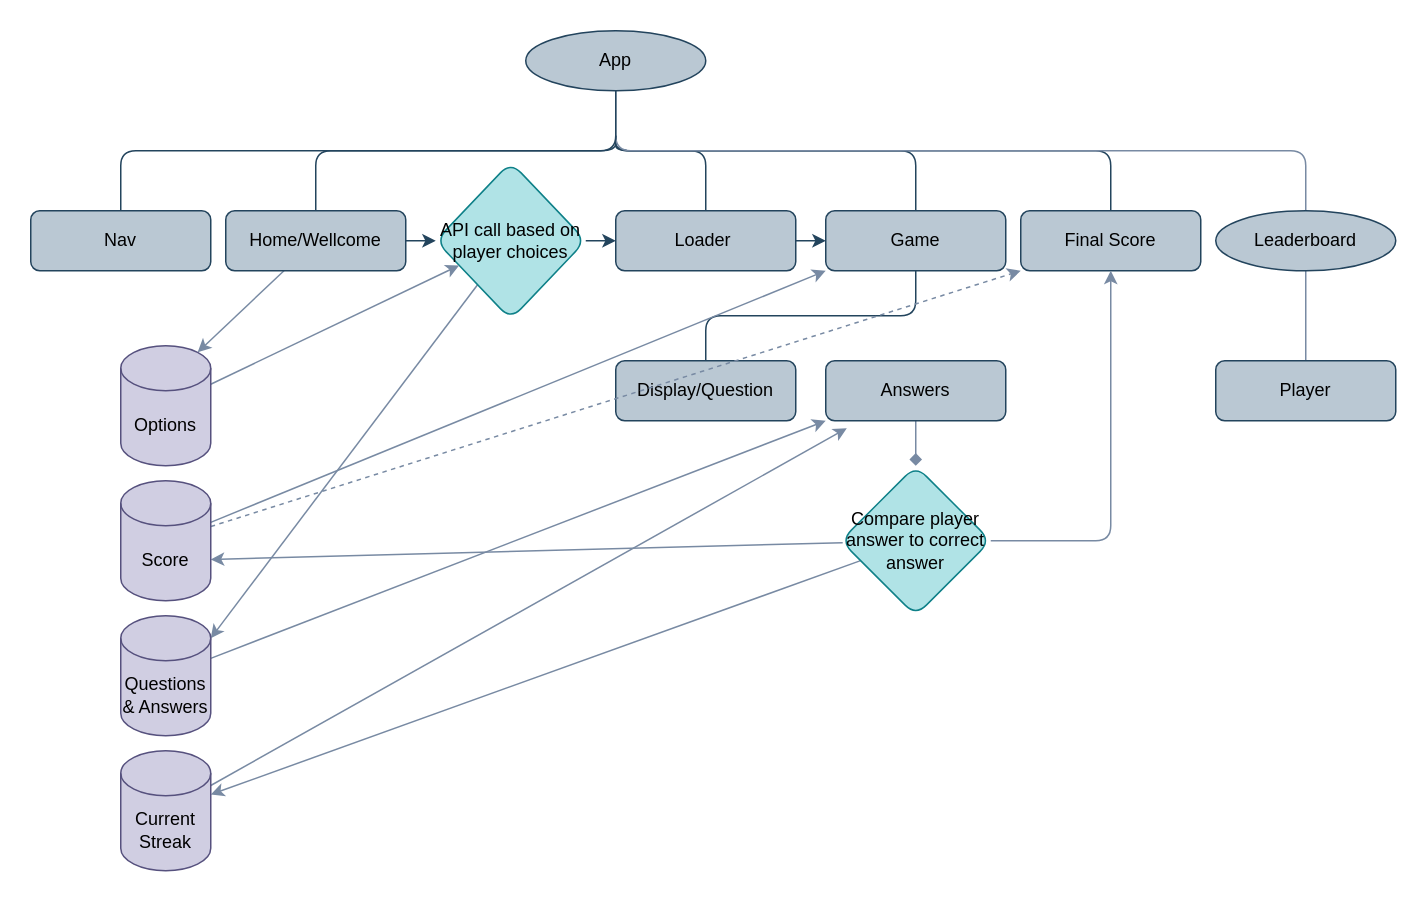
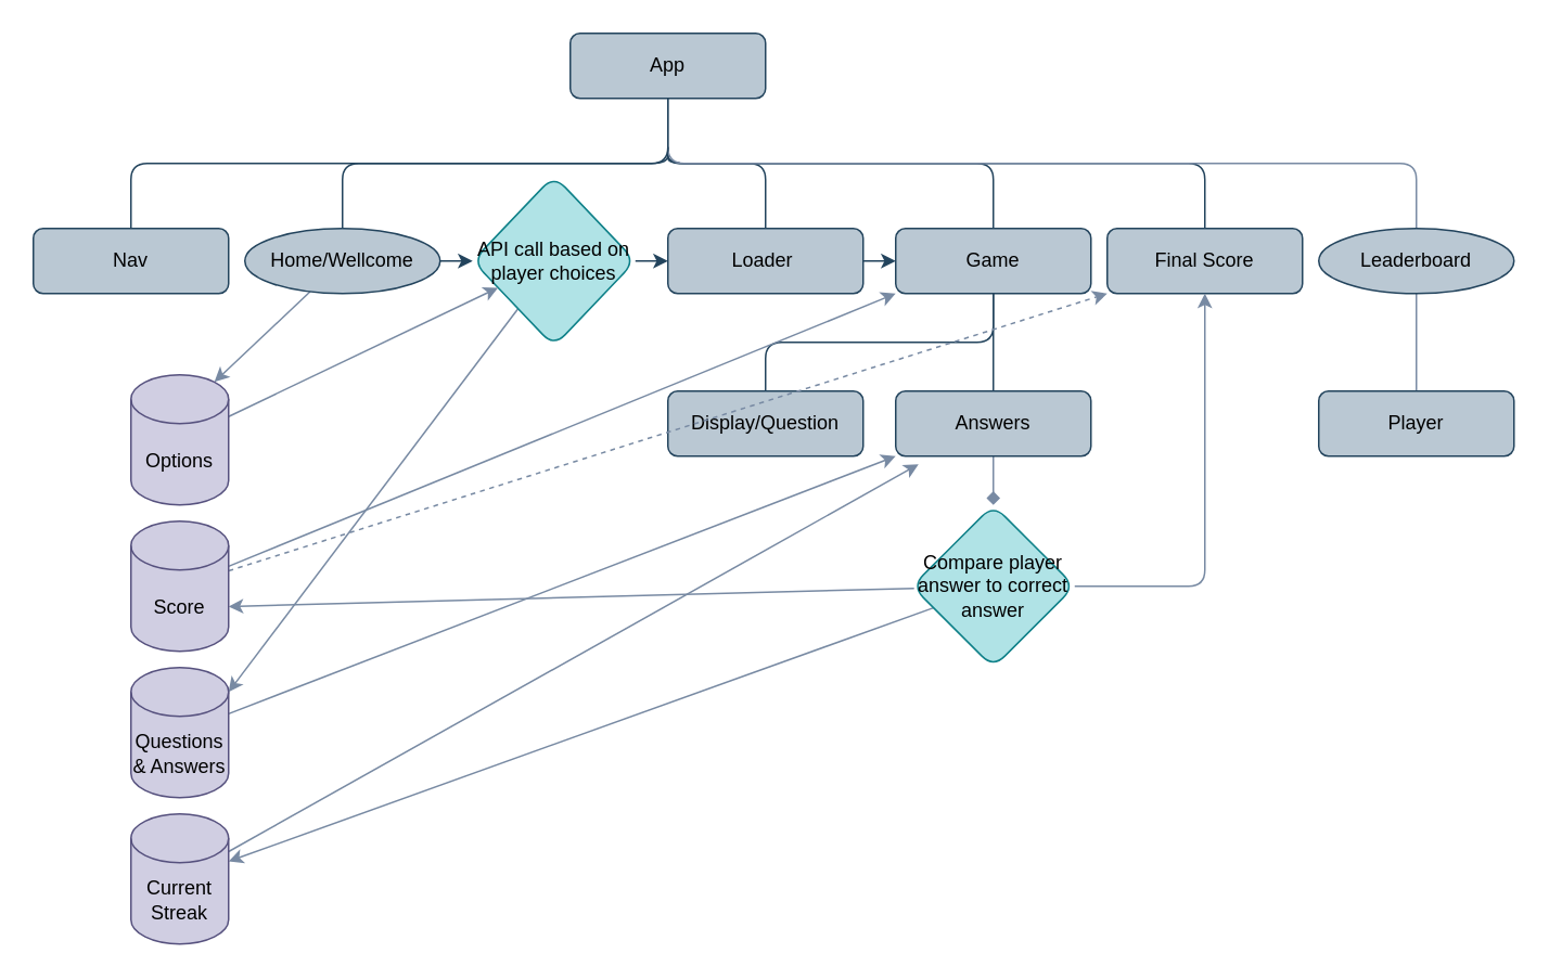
  <mxCell id="0" />
  <mxCell id="1" parent="0" />
  <mxCell id="2" value="" style="edgeStyle=orthogonalEdgeStyle;sketch=0;orthogonalLoop=1;jettySize=auto;html=1;labelBackgroundColor=none;fontColor=#46495D;strokeColor=#23445d;fillColor=#bac8d3;" edge="1" parent="1" source="4" target="16"><mxGeometry relative="1" as="geometry" /></mxCell>
  <mxCell id="3" style="edgeStyle=none;rounded=0;sketch=0;orthogonalLoop=1;jettySize=auto;html=1;entryX=0.855;entryY=0;entryDx=0;entryDy=4.35;entryPerimeter=0;labelBackgroundColor=none;fontColor=default;endArrow=classic;endFill=1;strokeColor=#788AA3;fillColor=#B2C9AB;" edge="1" parent="1" source="4" target="38"><mxGeometry relative="1" as="geometry" /></mxCell>
- <mxCell id="4" value="Home/Wellcome&lt;br&gt;" style="whiteSpace=wrap;html=1;fontSize=12;glass=0;strokeWidth=1;shadow=0;fillColor=#bac8d3;strokeColor=#23445d;rounded=1;labelBackgroundColor=none;fontColor=default;" parent="1" vertex="1"><mxGeometry x="150" y="140" width="120" height="40" as="geometry" /></mxCell>
+ <mxCell id="4" value="Home/Wellcome&lt;br&gt;" style="ellipse;whiteSpace=wrap;html=1;fontSize=12;glass=0;strokeWidth=1;shadow=0;fillColor=#bac8d3;strokeColor=#23445d;labelBackgroundColor=none;fontColor=default;" parent="1" vertex="1"><mxGeometry x="150" y="140" width="120" height="40" as="geometry" /></mxCell>
  <mxCell id="5" value="" style="edgeStyle=orthogonalEdgeStyle;sketch=0;orthogonalLoop=1;jettySize=auto;html=1;labelBackgroundColor=default;fontColor=#46495D;strokeColor=#23445d;fillColor=#bac8d3;endArrow=none;endFill=0;" edge="1" parent="1" target="4"><mxGeometry relative="1" as="geometry"><mxPoint x="410" y="90" as="sourcePoint" /><Array as="points"><mxPoint x="410" y="100" /><mxPoint x="210" y="100" /></Array></mxGeometry></mxCell>
  <mxCell id="6" value="" style="edgeStyle=orthogonalEdgeStyle;sketch=0;orthogonalLoop=1;jettySize=auto;html=1;labelBackgroundColor=default;fontColor=#46495D;strokeColor=#23445d;fillColor=#bac8d3;endArrow=none;endFill=0;" edge="1" parent="1" target="18"><mxGeometry relative="1" as="geometry"><mxPoint x="410" y="90" as="sourcePoint" /><Array as="points"><mxPoint x="410" y="100" /><mxPoint x="470" y="100" /></Array></mxGeometry></mxCell>
  <mxCell id="7" value="" style="edgeStyle=orthogonalEdgeStyle;sketch=0;orthogonalLoop=1;jettySize=auto;html=1;labelBackgroundColor=default;fontColor=#46495D;strokeColor=#23445d;fillColor=#bac8d3;entryX=0.5;entryY=0;entryDx=0;entryDy=0;endArrow=none;endFill=0;" edge="1" parent="1" target="23"><mxGeometry relative="1" as="geometry"><mxPoint x="410" y="93" as="sourcePoint" /><Array as="points"><mxPoint x="410" y="100" /><mxPoint x="610" y="100" /></Array></mxGeometry></mxCell>
  <mxCell id="8" style="edgeStyle=orthogonalEdgeStyle;sketch=0;orthogonalLoop=1;jettySize=auto;html=1;labelBackgroundColor=default;fontColor=#46495D;endArrow=none;endFill=0;strokeColor=#23445d;fillColor=#bac8d3;" edge="1" parent="1" target="25"><mxGeometry relative="1" as="geometry"><mxPoint x="410" y="90" as="sourcePoint" /><Array as="points"><mxPoint x="410" y="100" /><mxPoint x="740" y="100" /></Array></mxGeometry></mxCell>
  <mxCell id="9" style="edgeStyle=orthogonalEdgeStyle;sketch=0;orthogonalLoop=1;jettySize=auto;html=1;entryX=0.5;entryY=0;entryDx=0;entryDy=0;labelBackgroundColor=none;fontColor=default;endArrow=none;endFill=0;strokeColor=none;fillColor=#B2C9AB;rounded=1;" edge="1" parent="1" source="11" target="40"><mxGeometry relative="1" as="geometry"><Array as="points"><mxPoint x="410" y="100" /><mxPoint x="770" y="100" /></Array></mxGeometry></mxCell>
  <mxCell id="10" style="edgeStyle=orthogonalEdgeStyle;rounded=1;sketch=0;orthogonalLoop=1;jettySize=auto;html=1;entryX=0.5;entryY=0;entryDx=0;entryDy=0;labelBackgroundColor=none;fontColor=default;endArrow=none;endFill=0;strokeColor=#788AA3;fillColor=#B2C9AB;" edge="1" parent="1" source="11" target="40"><mxGeometry relative="1" as="geometry"><Array as="points"><mxPoint x="410" y="100" /><mxPoint x="870" y="100" /></Array></mxGeometry></mxCell>
- <mxCell id="11" value="App" style="ellipse;whiteSpace=wrap;html=1;fillColor=#bac8d3;strokeColor=#23445d;fontColor=default;" vertex="1" parent="1"><mxGeometry x="350" y="20" width="120" height="40" as="geometry" /></mxCell>
+ <mxCell id="11" value="App" style="whiteSpace=wrap;html=1;fillColor=#bac8d3;strokeColor=#23445d;rounded=1;fontColor=default;" vertex="1" parent="1"><mxGeometry x="350" y="20" width="120" height="40" as="geometry" /></mxCell>
  <mxCell id="12" value="Nav" style="whiteSpace=wrap;html=1;fillColor=#bac8d3;strokeColor=#23445d;rounded=1;fontColor=default;labelBackgroundColor=none;" vertex="1" parent="1"><mxGeometry x="20" y="140" width="120" height="40" as="geometry" /></mxCell>
  <mxCell id="13" value="" style="edgeStyle=orthogonalEdgeStyle;sketch=0;orthogonalLoop=1;jettySize=auto;html=1;labelBackgroundColor=default;fontColor=#46495D;strokeColor=#23445d;fillColor=#bac8d3;entryX=0.5;entryY=0;entryDx=0;entryDy=0;exitX=0.5;exitY=1;exitDx=0;exitDy=0;endArrow=none;endFill=0;" edge="1" parent="1" source="11" target="12"><mxGeometry relative="1" as="geometry"><mxPoint x="410" y="90" as="sourcePoint" /><mxPoint x="480" y="140" as="targetPoint" /><Array as="points"><mxPoint x="410" y="100" /><mxPoint x="80" y="100" /></Array></mxGeometry></mxCell>
  <mxCell id="14" value="" style="edgeStyle=orthogonalEdgeStyle;sketch=0;orthogonalLoop=1;jettySize=auto;html=1;labelBackgroundColor=none;fontColor=#46495D;strokeColor=#23445d;fillColor=#bac8d3;" edge="1" parent="1" source="16" target="18"><mxGeometry relative="1" as="geometry" /></mxCell>
  <mxCell id="15" style="edgeStyle=none;rounded=0;sketch=0;orthogonalLoop=1;jettySize=auto;html=1;entryX=1;entryY=0;entryDx=0;entryDy=15;entryPerimeter=0;labelBackgroundColor=none;fontColor=default;endArrow=classic;endFill=1;strokeColor=#788AA3;fillColor=#B2C9AB;" edge="1" parent="1" source="16" target="34"><mxGeometry relative="1" as="geometry" /></mxCell>
  <mxCell id="16" value="API call based on player choices" style="rhombus;whiteSpace=wrap;html=1;sketch=0;strokeColor=#0e8088;fillColor=#b0e3e6;rounded=1;fontColor=default;labelBackgroundColor=none;" vertex="1" parent="1"><mxGeometry x="290" y="107.5" width="100" height="105" as="geometry" /></mxCell>
  <mxCell id="17" value="" style="edgeStyle=orthogonalEdgeStyle;sketch=0;orthogonalLoop=1;jettySize=auto;html=1;labelBackgroundColor=none;fontColor=#46495D;strokeColor=#23445d;fillColor=#bac8d3;" edge="1" parent="1" source="18" target="23"><mxGeometry relative="1" as="geometry" /></mxCell>
  <mxCell id="18" value="Loader&amp;nbsp;" style="whiteSpace=wrap;html=1;sketch=0;strokeColor=#23445d;fillColor=#bac8d3;rounded=1;fontColor=default;labelBackgroundColor=none;" vertex="1" parent="1"><mxGeometry x="410" y="140" width="120" height="40" as="geometry" /></mxCell>
  <mxCell id="19" value="" style="edgeStyle=orthogonalEdgeStyle;rounded=1;sketch=0;orthogonalLoop=1;jettySize=auto;html=1;labelBackgroundColor=none;fontColor=#46495D;endArrow=diamond;endFill=1;strokeColor=#788AA3;fillColor=#B2C9AB;" edge="1" parent="1" source="20" target="29"><mxGeometry relative="1" as="geometry" /></mxCell>
  <mxCell id="20" value="Answers" style="whiteSpace=wrap;html=1;sketch=0;strokeColor=#23445d;fillColor=#bac8d3;rounded=1;fontColor=default;labelBackgroundColor=none;" vertex="1" parent="1"><mxGeometry x="550" y="240" width="120" height="40" as="geometry" /></mxCell>
+ <mxCell id="21" value="" style="edgeStyle=orthogonalEdgeStyle;sketch=0;orthogonalLoop=1;jettySize=auto;html=1;labelBackgroundColor=none;fontColor=#46495D;endArrow=none;endFill=0;strokeColor=#23445d;fillColor=#bac8d3;" edge="1" parent="1" source="23" target="20"><mxGeometry relative="1" as="geometry" /></mxCell>
  <mxCell id="22" style="edgeStyle=orthogonalEdgeStyle;sketch=0;orthogonalLoop=1;jettySize=auto;html=1;entryX=0.5;entryY=0;entryDx=0;entryDy=0;labelBackgroundColor=none;fontColor=#46495D;endArrow=none;endFill=0;strokeColor=#23445d;fillColor=#bac8d3;" edge="1" parent="1" source="23" target="24"><mxGeometry relative="1" as="geometry"><Array as="points"><mxPoint x="610" y="210" /><mxPoint x="470" y="210" /></Array></mxGeometry></mxCell>
  <mxCell id="23" value="Game" style="whiteSpace=wrap;html=1;sketch=0;strokeColor=#23445d;fillColor=#bac8d3;rounded=1;fontColor=default;labelBackgroundColor=none;" vertex="1" parent="1"><mxGeometry x="550" y="140" width="120" height="40" as="geometry" /></mxCell>
  <mxCell id="24" value="Display/Question" style="whiteSpace=wrap;html=1;sketch=0;strokeColor=#23445d;fillColor=#bac8d3;rounded=1;fontColor=default;labelBackgroundColor=none;" vertex="1" parent="1"><mxGeometry x="410" y="240" width="120" height="40" as="geometry" /></mxCell>
  <mxCell id="25" value="Final Score" style="whiteSpace=wrap;html=1;sketch=0;strokeColor=#23445d;fillColor=#bac8d3;rounded=1;fontColor=default;labelBackgroundColor=none;" vertex="1" parent="1"><mxGeometry x="680" y="140" width="120" height="40" as="geometry" /></mxCell>
  <mxCell id="26" style="edgeStyle=orthogonalEdgeStyle;rounded=1;sketch=0;orthogonalLoop=1;jettySize=auto;html=1;entryX=0.5;entryY=1;entryDx=0;entryDy=0;labelBackgroundColor=default;fontColor=#46495D;endArrow=classic;endFill=1;strokeColor=#788AA3;fillColor=#B2C9AB;" edge="1" parent="1" source="29" target="25"><mxGeometry relative="1" as="geometry" /></mxCell>
  <mxCell id="27" style="edgeStyle=none;rounded=0;sketch=0;orthogonalLoop=1;jettySize=auto;html=1;entryX=1;entryY=0;entryDx=0;entryDy=52.5;entryPerimeter=0;labelBackgroundColor=none;fontColor=default;endArrow=classic;endFill=1;strokeColor=#788AA3;fillColor=#B2C9AB;" edge="1" parent="1" source="29" target="32"><mxGeometry relative="1" as="geometry" /></mxCell>
  <mxCell id="28" style="edgeStyle=none;rounded=0;sketch=0;orthogonalLoop=1;jettySize=auto;html=1;labelBackgroundColor=none;fontColor=default;endArrow=classic;endFill=1;strokeColor=#788AA3;fillColor=#B2C9AB;" edge="1" parent="1" source="29" target="36"><mxGeometry relative="1" as="geometry" /></mxCell>
  <mxCell id="29" value="Compare player answer to correct answer" style="rhombus;whiteSpace=wrap;html=1;rounded=1;sketch=0;strokeColor=#0e8088;fillColor=#b0e3e6;fontColor=default;labelBackgroundColor=none;" vertex="1" parent="1"><mxGeometry x="560" y="310" width="100" height="100" as="geometry" /></mxCell>
  <mxCell id="30" style="rounded=0;sketch=0;orthogonalLoop=1;jettySize=auto;html=1;entryX=0;entryY=1;entryDx=0;entryDy=0;labelBackgroundColor=default;fontColor=#46495D;endArrow=classic;endFill=1;strokeColor=#788AA3;fillColor=#B2C9AB;" edge="1" parent="1" source="32" target="23"><mxGeometry relative="1" as="geometry" /></mxCell>
  <mxCell id="31" style="edgeStyle=none;rounded=0;sketch=0;orthogonalLoop=1;jettySize=auto;html=1;entryX=0;entryY=1;entryDx=0;entryDy=0;labelBackgroundColor=default;fontColor=default;endArrow=classic;endFill=1;strokeColor=#788AA3;fillColor=#B2C9AB;dashed=1;" edge="1" parent="1" source="32" target="25"><mxGeometry relative="1" as="geometry" /></mxCell>
  <mxCell id="32" value="Score" style="shape=cylinder3;whiteSpace=wrap;html=1;boundedLbl=1;backgroundOutline=1;size=15;rounded=1;sketch=0;strokeColor=#56517e;fillColor=#d0cee2;fontColor=default;" vertex="1" parent="1"><mxGeometry x="80" y="320" width="60" height="80" as="geometry" /></mxCell>
  <mxCell id="33" style="edgeStyle=none;rounded=0;sketch=0;orthogonalLoop=1;jettySize=auto;html=1;entryX=0;entryY=1;entryDx=0;entryDy=0;labelBackgroundColor=default;fontColor=default;endArrow=classic;endFill=1;strokeColor=#788AA3;fillColor=#B2C9AB;" edge="1" parent="1" source="34" target="20"><mxGeometry relative="1" as="geometry" /></mxCell>
  <mxCell id="34" value="Questions &amp;amp; Answers" style="shape=cylinder3;whiteSpace=wrap;html=1;boundedLbl=1;backgroundOutline=1;size=15;rounded=1;sketch=0;strokeColor=#56517e;fillColor=#d0cee2;fontColor=default;" vertex="1" parent="1"><mxGeometry x="80" y="410" width="60" height="80" as="geometry" /></mxCell>
  <mxCell id="35" style="edgeStyle=none;rounded=0;sketch=0;orthogonalLoop=1;jettySize=auto;html=1;entryX=0.117;entryY=1.125;entryDx=0;entryDy=0;entryPerimeter=0;labelBackgroundColor=default;fontColor=default;endArrow=classic;endFill=1;strokeColor=#788AA3;fillColor=#B2C9AB;" edge="1" parent="1" source="36" target="20"><mxGeometry relative="1" as="geometry" /></mxCell>
  <mxCell id="36" value="Current Streak&lt;br&gt;" style="shape=cylinder3;whiteSpace=wrap;html=1;boundedLbl=1;backgroundOutline=1;size=15;rounded=1;sketch=0;strokeColor=#56517e;fillColor=#d0cee2;fontColor=default;" vertex="1" parent="1"><mxGeometry x="80" y="500" width="60" height="80" as="geometry" /></mxCell>
  <mxCell id="37" style="edgeStyle=none;rounded=0;sketch=0;orthogonalLoop=1;jettySize=auto;html=1;labelBackgroundColor=none;fontColor=default;endArrow=classic;endFill=1;strokeColor=#788AA3;fillColor=#B2C9AB;" edge="1" parent="1" source="38" target="16"><mxGeometry relative="1" as="geometry" /></mxCell>
  <mxCell id="38" value="Options" style="shape=cylinder3;whiteSpace=wrap;html=1;boundedLbl=1;backgroundOutline=1;size=15;rounded=1;labelBackgroundColor=none;sketch=0;strokeColor=#56517e;fillColor=#d0cee2;fontColor=default;" vertex="1" parent="1"><mxGeometry x="80" y="230" width="60" height="80" as="geometry" /></mxCell>
  <mxCell id="39" value="" style="edgeStyle=orthogonalEdgeStyle;rounded=1;sketch=0;orthogonalLoop=1;jettySize=auto;html=1;labelBackgroundColor=none;fontColor=default;endArrow=none;endFill=0;strokeColor=#788AA3;fillColor=#B2C9AB;" edge="1" parent="1" source="40" target="41"><mxGeometry relative="1" as="geometry" /></mxCell>
  <mxCell id="40" value="Leaderboard" style="ellipse;whiteSpace=wrap;html=1;sketch=0;strokeColor=#23445d;fillColor=#bac8d3;fontColor=default;labelBackgroundColor=none;" vertex="1" parent="1"><mxGeometry x="810" y="140" width="120" height="40" as="geometry" /></mxCell>
  <mxCell id="41" value="Player" style="whiteSpace=wrap;html=1;rounded=1;strokeColor=#23445d;fillColor=#bac8d3;sketch=0;fontColor=default;" vertex="1" parent="1"><mxGeometry x="810" y="240" width="120" height="40" as="geometry" /></mxCell>
